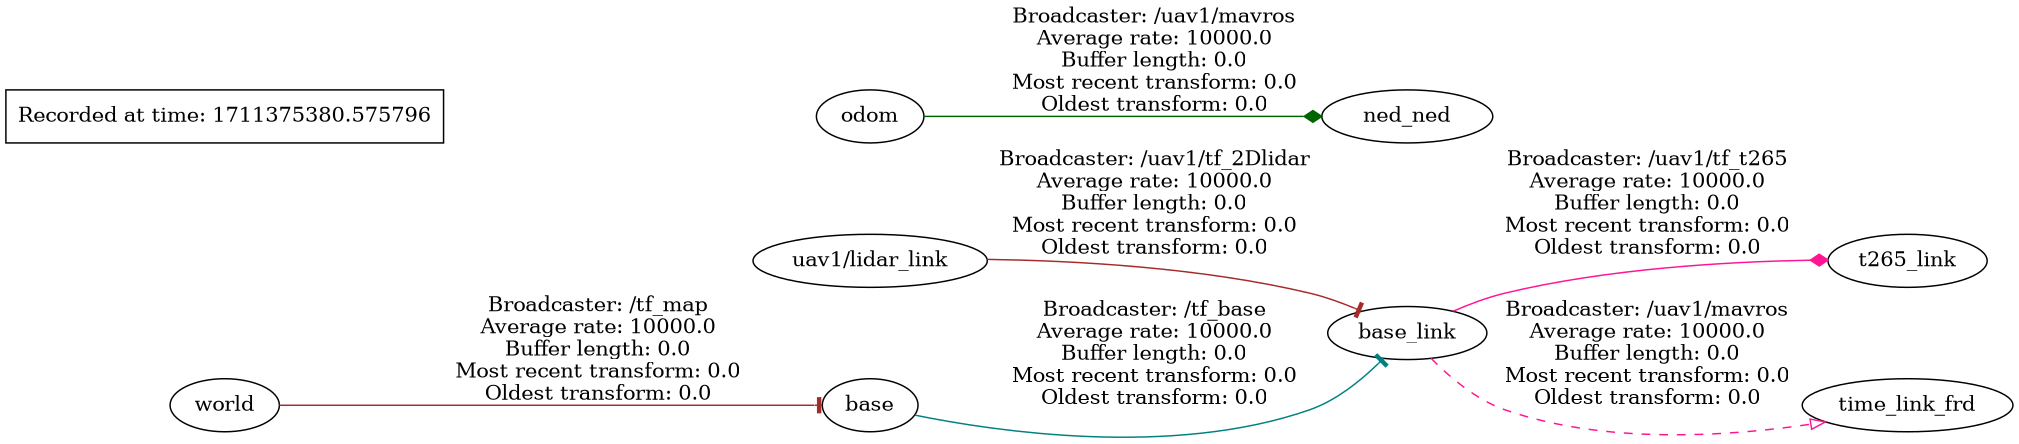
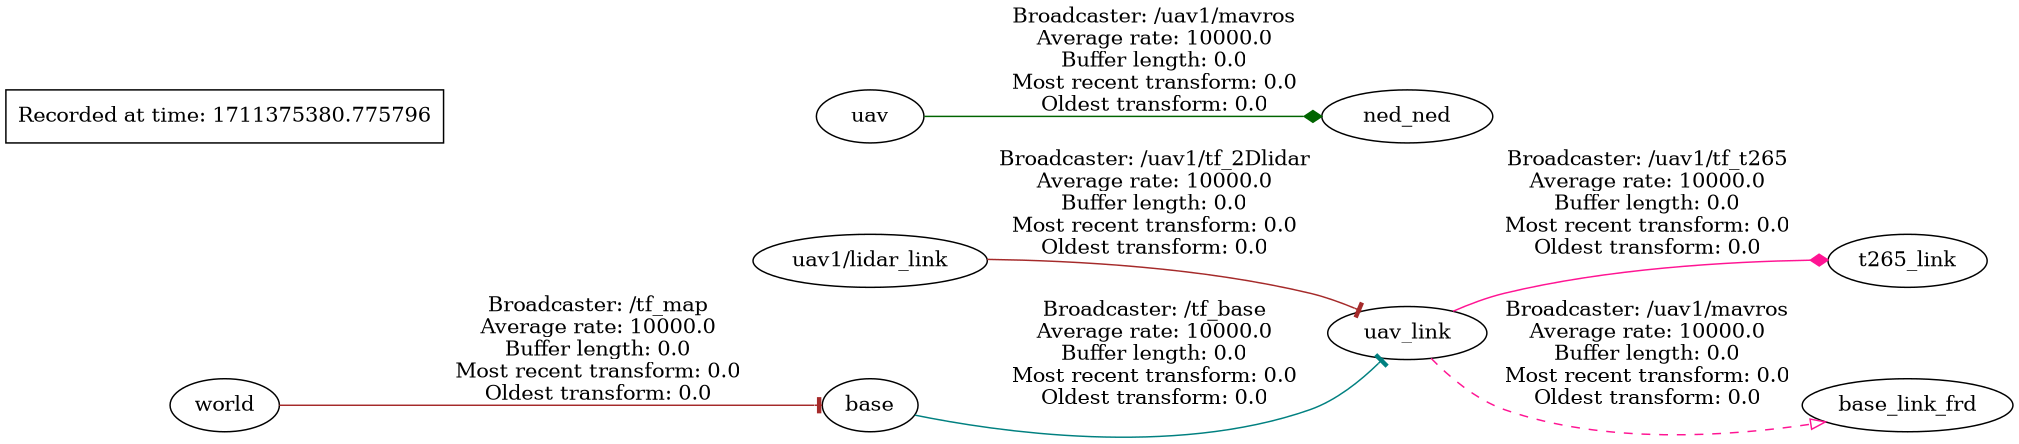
  digraph {
    compound=True
    rank=same
    rankdir=LR
    ranksep=0.2
    node [shape=ellipse]
    edge [arrowhead=tee color=deeppink penwidth=1 style=solid]
-   n1 [height=0.5 label=base_link width=1.4985]
+   n1 [height=0.5 label=uav_link width=1.4985]
    n2 [height=0.5 label=t265_link width=1.4985]
-   n3 [height=0.5 label=time_link_frd width=1.9859]
+   n3 [height=0.5 label=base_link_frd width=1.9859]
    n4 [height=0.5 label="uav1/lidar_link" width=2.2026]
    n5 [height=0.5 label=base width=0.84854]
    n6 [height=0.5 label=world width=1.0291]
-   n7 [height=0.5 label=odom width=1.011]
+   n7 [height=0.5 label=uav width=1.011]
    n8 [height=0.5 label=ned_ned width=1.6068]
-   n9 [height=0.5 label="Recorded at time: 1711375380.575796" shape=box width=4.125]
+   n9 [height=0.5 label="Recorded at time: 1711375380.775796" shape=box width=4.125]
    n1 -> n2 [arrowhead=diamond label="Broadcaster: /uav1/tf_t265\nAverage rate: 10000.0\nBuffer length: 0.0\nMost recent transform: 0.0\nOldest transform: 0.0"]
    n1 -> n3 [arrowhead=onormal label="Broadcaster: /uav1/mavros\nAverage rate: 10000.0\nBuffer length: 0.0\nMost recent transform: 0.0\nOldest transform: 0.0" style=dashed]
    n4 -> n1 [color=brown label="Broadcaster: /uav1/tf_2Dlidar\nAverage rate: 10000.0\nBuffer length: 0.0\nMost recent transform: 0.0\nOldest transform: 0.0"]
    n5 -> n1 [color=teal label="Broadcaster: /tf_base\nAverage rate: 10000.0\nBuffer length: 0.0\nMost recent transform: 0.0\nOldest transform: 0.0"]
    n6 -> n5 [color=brown label="Broadcaster: /tf_map\nAverage rate: 10000.0\nBuffer length: 0.0\nMost recent transform: 0.0\nOldest transform: 0.0"]
    n7 -> n8 [arrowhead=diamond color=darkgreen label="Broadcaster: /uav1/mavros\nAverage rate: 10000.0\nBuffer length: 0.0\nMost recent transform: 0.0\nOldest transform: 0.0"]
    n9 -> n7 [style=invis arrowhead="" color=""]
  }
